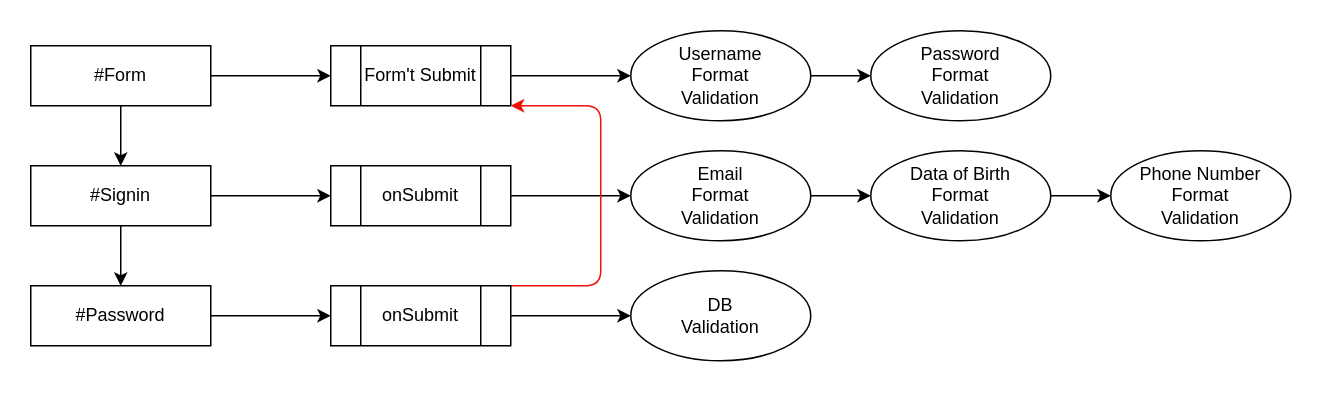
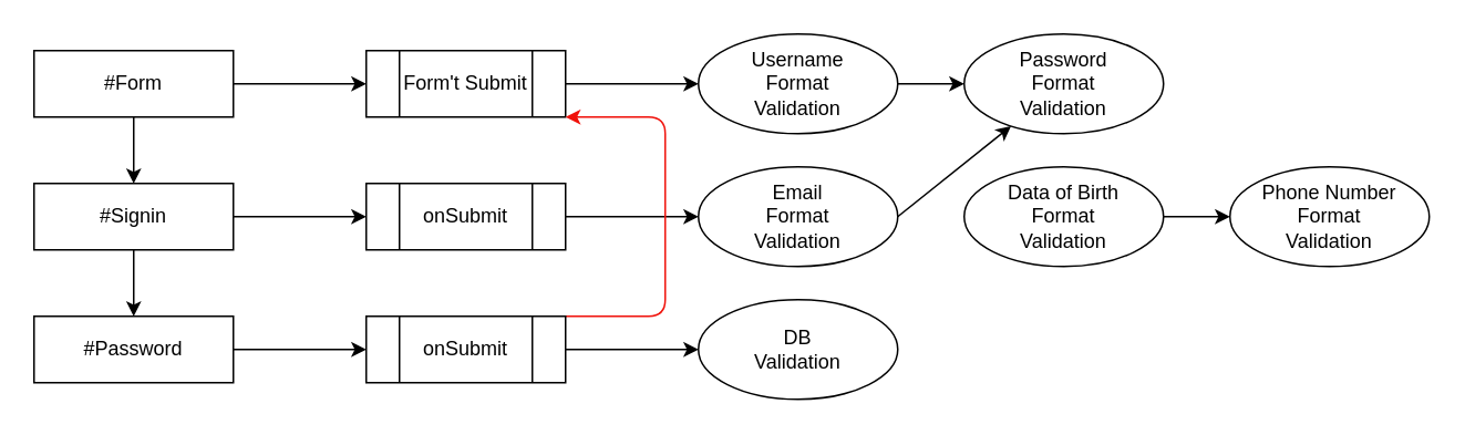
  <mxCell id="0" />
  <mxCell id="1" parent="0" />
  <mxCell id="2" style="edgeStyle=none;html=1;entryX=0.5;entryY=0;entryDx=0;entryDy=0;" parent="1" source="4" target="5" edge="1"><mxGeometry relative="1" as="geometry" /></mxCell>
  <mxCell id="3" style="edgeStyle=none;html=1;entryX=0;entryY=0.5;entryDx=0;entryDy=0;" parent="1" source="4" target="8" edge="1"><mxGeometry relative="1" as="geometry" /></mxCell>
  <mxCell id="4" value="#Form" style="whiteSpace=wrap;html=1;" parent="1" vertex="1"><mxGeometry x="20" y="30" width="120" height="40" as="geometry" /></mxCell>
  <mxCell id="5" value="#Signin" style="whiteSpace=wrap;html=1;" parent="1" vertex="1"><mxGeometry x="20" y="110" width="120" height="40" as="geometry" /></mxCell>
  <mxCell id="6" value="Password&lt;br&gt;Format&lt;br&gt;Validation" style="ellipse;whiteSpace=wrap;html=1;" parent="1" vertex="1"><mxGeometry x="580" y="20" width="120" height="60" as="geometry" /></mxCell>
  <mxCell id="7" style="edgeStyle=none;html=1;exitX=1;exitY=0.5;exitDx=0;exitDy=0;entryX=0;entryY=0.5;entryDx=0;entryDy=0;" parent="1" source="8" target="10" edge="1"><mxGeometry relative="1" as="geometry" /></mxCell>
  <mxCell id="8" value="Form't Submit" style="shape=process;whiteSpace=wrap;html=1;backgroundOutline=1;size=0.167;" parent="1" vertex="1"><mxGeometry x="220" y="30" width="120" height="40" as="geometry" /></mxCell>
  <mxCell id="9" style="edgeStyle=none;html=1;exitX=1;exitY=0.5;exitDx=0;exitDy=0;entryX=0;entryY=0.5;entryDx=0;entryDy=0;" parent="1" source="10" target="6" edge="1"><mxGeometry relative="1" as="geometry" /></mxCell>
  <mxCell id="10" value="Username&lt;br&gt;Format&lt;br&gt;Validation" style="ellipse;whiteSpace=wrap;html=1;" parent="1" vertex="1"><mxGeometry x="420" y="20" width="120" height="60" as="geometry" /></mxCell>
  <mxCell id="11" style="edgeStyle=none;html=1;entryX=0;entryY=0.5;entryDx=0;entryDy=0;" parent="1" target="13" edge="1"><mxGeometry relative="1" as="geometry"><mxPoint x="140" y="130" as="sourcePoint" /></mxGeometry></mxCell>
  <mxCell id="12" style="edgeStyle=none;html=1;exitX=1;exitY=0.5;exitDx=0;exitDy=0;entryX=0;entryY=0.5;entryDx=0;entryDy=0;" parent="1" source="13" target="16" edge="1"><mxGeometry relative="1" as="geometry" /></mxCell>
  <mxCell id="13" value="onSubmit" style="shape=process;whiteSpace=wrap;html=1;backgroundOutline=1;size=0.167;" parent="1" vertex="1"><mxGeometry x="220" y="110" width="120" height="40" as="geometry" /></mxCell>
  <mxCell id="14" value="Data of Birth&lt;br&gt;Format&lt;br&gt;Validation" style="ellipse;whiteSpace=wrap;html=1;" parent="1" vertex="1"><mxGeometry x="580" y="100" width="120" height="60" as="geometry" /></mxCell>
- <mxCell id="15" style="edgeStyle=none;html=1;exitX=1;exitY=0.5;exitDx=0;exitDy=0;entryX=0;entryY=0.5;entryDx=0;entryDy=0;" parent="1" source="16" target="14" edge="1"><mxGeometry relative="1" as="geometry" /></mxCell>
+ <mxCell id="15" style="edgeStyle=none;html=1;exitX=1;exitY=0.5;exitDx=0;exitDy=0;" parent="1" source="16" target="6" edge="1"><mxGeometry relative="1" as="geometry" /></mxCell>
  <mxCell id="16" value="Email&lt;br&gt;Format&lt;br&gt;Validation" style="ellipse;whiteSpace=wrap;html=1;" parent="1" vertex="1"><mxGeometry x="420" y="100" width="120" height="60" as="geometry" /></mxCell>
  <mxCell id="17" style="edgeStyle=none;html=1;entryX=0.5;entryY=0;entryDx=0;entryDy=0;" parent="1" target="18" edge="1"><mxGeometry relative="1" as="geometry"><mxPoint x="80" y="150" as="sourcePoint" /></mxGeometry></mxCell>
  <mxCell id="18" value="#Password" style="whiteSpace=wrap;html=1;" parent="1" vertex="1"><mxGeometry x="20" y="190" width="120" height="40" as="geometry" /></mxCell>
  <mxCell id="19" style="edgeStyle=none;html=1;entryX=0;entryY=0.5;entryDx=0;entryDy=0;" parent="1" target="21" edge="1"><mxGeometry relative="1" as="geometry"><mxPoint x="140" y="210" as="sourcePoint" /></mxGeometry></mxCell>
  <mxCell id="20" style="edgeStyle=none;html=1;exitX=1;exitY=0;exitDx=0;exitDy=0;entryX=1;entryY=1;entryDx=0;entryDy=0;strokeColor=#F0110A;" edge="1" parent="1" source="21" target="8"><mxGeometry relative="1" as="geometry"><mxPoint x="390" y="90" as="targetPoint" /><Array as="points"><mxPoint x="400" y="190" /><mxPoint x="400" y="70" /></Array></mxGeometry></mxCell>
  <mxCell id="21" value="onSubmit" style="shape=process;whiteSpace=wrap;html=1;backgroundOutline=1;size=0.167;" parent="1" vertex="1"><mxGeometry x="220" y="190" width="120" height="40" as="geometry" /></mxCell>
  <mxCell id="22" style="edgeStyle=none;html=1;exitX=1;exitY=0.5;exitDx=0;exitDy=0;entryX=0;entryY=0.5;entryDx=0;entryDy=0;" parent="1" target="23" edge="1"><mxGeometry relative="1" as="geometry"><mxPoint x="340" y="210" as="sourcePoint" /></mxGeometry></mxCell>
  <mxCell id="23" value="DB&lt;br&gt;Validation" style="ellipse;whiteSpace=wrap;html=1;" parent="1" vertex="1"><mxGeometry x="420" y="180" width="120" height="60" as="geometry" /></mxCell>
  <mxCell id="24" value="Phone Number&lt;br&gt;Format&lt;br&gt;Validation" style="ellipse;whiteSpace=wrap;html=1;" parent="1" vertex="1"><mxGeometry x="740" y="100" width="120" height="60" as="geometry" /></mxCell>
  <mxCell id="25" style="edgeStyle=none;html=1;exitX=1;exitY=0.5;exitDx=0;exitDy=0;entryX=0;entryY=0.5;entryDx=0;entryDy=0;" parent="1" target="24" edge="1"><mxGeometry relative="1" as="geometry"><mxPoint x="700" y="130" as="sourcePoint" /></mxGeometry></mxCell>
